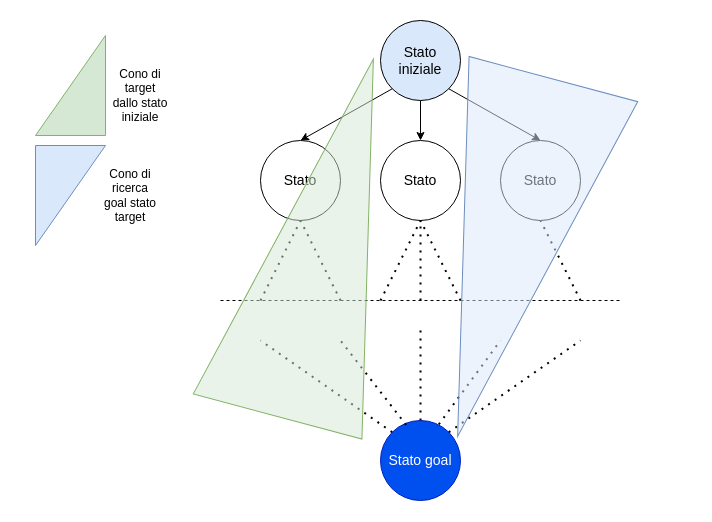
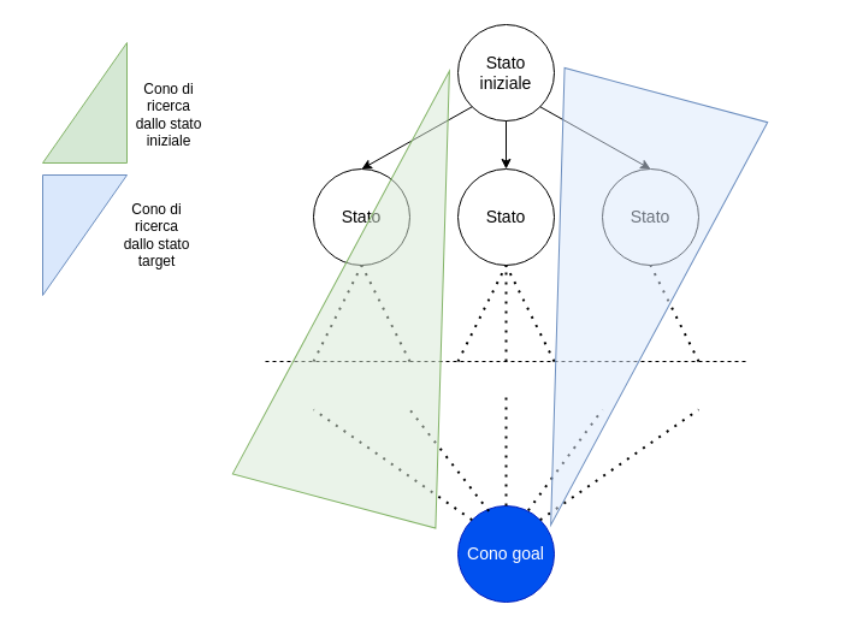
  <mxCell id="0" />
  <mxCell id="1" parent="0" />
- <mxCell id="2" value="&lt;font style=&quot;font-size: 14px;&quot;&gt;Stato goal&lt;/font&gt;" style="ellipse;whiteSpace=wrap;html=1;aspect=fixed;fillColor=#0050ef;fontColor=#ffffff;strokeColor=#001DBC;" parent="1" vertex="1"><mxGeometry x="380" y="420" width="80" height="80" as="geometry" /></mxCell>
- <mxCell id="3" value="&lt;font style=&quot;font-size: 14px;&quot;&gt;Stato iniziale&lt;/font&gt;" style="ellipse;whiteSpace=wrap;html=1;aspect=fixed;fillColor=#dae8fc;" parent="1" vertex="1"><mxGeometry x="380" y="20" width="80" height="80" as="geometry" /></mxCell>
+ <mxCell id="2" value="&lt;font style=&quot;font-size: 14px;&quot;&gt;Cono goal&lt;/font&gt;" style="ellipse;whiteSpace=wrap;html=1;aspect=fixed;fillColor=#0050ef;fontColor=#ffffff;strokeColor=#001DBC;" parent="1" vertex="1"><mxGeometry x="380" y="420" width="80" height="80" as="geometry" /></mxCell>
+ <mxCell id="3" value="&lt;font style=&quot;font-size: 14px;&quot;&gt;Stato iniziale&lt;/font&gt;" style="ellipse;whiteSpace=wrap;html=1;aspect=fixed;" parent="1" vertex="1"><mxGeometry x="380" y="20" width="80" height="80" as="geometry" /></mxCell>
  <mxCell id="4" value="" style="endArrow=classic;html=1;rounded=0;exitX=0;exitY=1;exitDx=0;exitDy=0;entryX=0.5;entryY=0;entryDx=0;entryDy=0;" parent="1" edge="1" target="5" source="3"><mxGeometry width="50" height="50" relative="1" as="geometry"><mxPoint x="60" y="100" as="sourcePoint" /><mxPoint x="140" y="100" as="targetPoint" /></mxGeometry></mxCell>
  <mxCell id="5" value="&lt;font style=&quot;font-size: 14px;&quot;&gt;Stato&lt;/font&gt;" style="ellipse;whiteSpace=wrap;html=1;aspect=fixed;" vertex="1" parent="1"><mxGeometry x="260" y="140" width="80" height="80" as="geometry" /></mxCell>
  <mxCell id="6" value="&lt;font style=&quot;font-size: 14px;&quot;&gt;Stato&lt;/font&gt;" style="ellipse;whiteSpace=wrap;html=1;aspect=fixed;" vertex="1" parent="1"><mxGeometry x="380" y="140" width="80" height="80" as="geometry" /></mxCell>
  <mxCell id="7" value="&lt;font style=&quot;font-size: 14px;&quot;&gt;Stato&lt;/font&gt;" style="ellipse;whiteSpace=wrap;html=1;aspect=fixed;" vertex="1" parent="1"><mxGeometry x="500" y="140" width="80" height="80" as="geometry" /></mxCell>
  <mxCell id="8" value="" style="endArrow=none;dashed=1;html=1;dashPattern=1 3;strokeWidth=2;rounded=0;" edge="1" parent="1"><mxGeometry width="50" height="50" relative="1" as="geometry"><mxPoint x="260" y="300" as="sourcePoint" /><mxPoint x="300" y="220" as="targetPoint" /></mxGeometry></mxCell>
  <mxCell id="9" value="" style="endArrow=none;dashed=1;html=1;dashPattern=1 3;strokeWidth=2;rounded=0;entryX=0.5;entryY=1;entryDx=0;entryDy=0;" edge="1" parent="1" target="6"><mxGeometry width="50" height="50" relative="1" as="geometry"><mxPoint x="420" y="300" as="sourcePoint" /><mxPoint x="310" y="230" as="targetPoint" /></mxGeometry></mxCell>
  <mxCell id="10" value="" style="endArrow=none;dashed=1;html=1;dashPattern=1 3;strokeWidth=2;rounded=0;entryX=0.5;entryY=1;entryDx=0;entryDy=0;" edge="1" parent="1" target="7"><mxGeometry width="50" height="50" relative="1" as="geometry"><mxPoint x="580" y="300" as="sourcePoint" /><mxPoint x="430" y="230" as="targetPoint" /></mxGeometry></mxCell>
  <mxCell id="11" value="" style="endArrow=none;dashed=1;html=1;rounded=0;" edge="1" parent="1"><mxGeometry width="50" height="50" relative="1" as="geometry"><mxPoint x="220" y="300" as="sourcePoint" /><mxPoint x="620" y="300" as="targetPoint" /></mxGeometry></mxCell>
  <mxCell id="12" value="" style="endArrow=none;dashed=1;html=1;dashPattern=1 3;strokeWidth=2;rounded=0;exitX=0;exitY=0;exitDx=0;exitDy=0;" edge="1" parent="1" source="2"><mxGeometry width="50" height="50" relative="1" as="geometry"><mxPoint x="380" y="390" as="sourcePoint" /><mxPoint x="260" y="340" as="targetPoint" /></mxGeometry></mxCell>
  <mxCell id="13" value="" style="endArrow=none;dashed=1;html=1;dashPattern=1 3;strokeWidth=2;rounded=0;exitX=0.5;exitY=0;exitDx=0;exitDy=0;" edge="1" parent="1" source="2"><mxGeometry width="50" height="50" relative="1" as="geometry"><mxPoint x="402" y="442" as="sourcePoint" /><mxPoint x="420" y="330" as="targetPoint" /></mxGeometry></mxCell>
  <mxCell id="14" value="" style="endArrow=none;dashed=1;html=1;dashPattern=1 3;strokeWidth=2;rounded=0;exitX=1;exitY=0;exitDx=0;exitDy=0;" edge="1" parent="1" source="2"><mxGeometry width="50" height="50" relative="1" as="geometry"><mxPoint x="430" y="430" as="sourcePoint" /><mxPoint x="580" y="340" as="targetPoint" /></mxGeometry></mxCell>
  <mxCell id="15" value="" style="endArrow=none;dashed=1;html=1;dashPattern=1 3;strokeWidth=2;rounded=0;exitX=0.321;exitY=0.056;exitDx=0;exitDy=0;exitPerimeter=0;" edge="1" parent="1" source="2"><mxGeometry width="50" height="50" relative="1" as="geometry"><mxPoint x="402" y="442" as="sourcePoint" /><mxPoint x="340" y="340" as="targetPoint" /></mxGeometry></mxCell>
  <mxCell id="16" value="" style="endArrow=none;dashed=1;html=1;dashPattern=1 3;strokeWidth=2;rounded=0;exitX=0.729;exitY=0.048;exitDx=0;exitDy=0;exitPerimeter=0;" edge="1" parent="1" source="2"><mxGeometry width="50" height="50" relative="1" as="geometry"><mxPoint x="416" y="434" as="sourcePoint" /><mxPoint x="500" y="340" as="targetPoint" /></mxGeometry></mxCell>
  <mxCell id="17" value="" style="endArrow=none;dashed=1;html=1;dashPattern=1 3;strokeWidth=2;rounded=0;entryX=0.5;entryY=1;entryDx=0;entryDy=0;" edge="1" parent="1" target="5"><mxGeometry width="50" height="50" relative="1" as="geometry"><mxPoint x="340" y="300" as="sourcePoint" /><mxPoint x="310" y="230" as="targetPoint" /></mxGeometry></mxCell>
  <mxCell id="18" value="" style="endArrow=none;dashed=1;html=1;dashPattern=1 3;strokeWidth=2;rounded=0;entryX=0.5;entryY=1;entryDx=0;entryDy=0;" edge="1" parent="1" target="6"><mxGeometry width="50" height="50" relative="1" as="geometry"><mxPoint x="380" y="300" as="sourcePoint" /><mxPoint x="320" y="240" as="targetPoint" /></mxGeometry></mxCell>
  <mxCell id="19" value="" style="endArrow=none;dashed=1;html=1;dashPattern=1 3;strokeWidth=2;rounded=0;entryX=0.5;entryY=1;entryDx=0;entryDy=0;" edge="1" parent="1" target="6"><mxGeometry width="50" height="50" relative="1" as="geometry"><mxPoint x="460" y="300" as="sourcePoint" /><mxPoint x="430" y="230" as="targetPoint" /></mxGeometry></mxCell>
  <mxCell id="20" value="" style="endArrow=classic;html=1;rounded=0;exitX=0.5;exitY=1;exitDx=0;exitDy=0;entryX=0.5;entryY=0;entryDx=0;entryDy=0;" edge="1" parent="1" source="3" target="6"><mxGeometry width="50" height="50" relative="1" as="geometry"><mxPoint x="402" y="98" as="sourcePoint" /><mxPoint x="310" y="150" as="targetPoint" /></mxGeometry></mxCell>
  <mxCell id="21" value="" style="endArrow=classic;html=1;rounded=0;exitX=1;exitY=1;exitDx=0;exitDy=0;entryX=0.5;entryY=0;entryDx=0;entryDy=0;" edge="1" parent="1" source="3" target="7"><mxGeometry width="50" height="50" relative="1" as="geometry"><mxPoint x="430" y="110" as="sourcePoint" /><mxPoint x="430" y="150" as="targetPoint" /></mxGeometry></mxCell>
  <mxCell id="22" value="" style="verticalLabelPosition=bottom;verticalAlign=top;html=1;shape=mxgraph.basic.orthogonal_triangle;rotation=90;fillColor=#dae8fc;shadow=0;strokeColor=#6c8ebf;" vertex="1" parent="1"><mxGeometry y="160" width="100" height="70" as="geometry" x="20" /></mxCell>
  <mxCell id="23" value="" style="verticalLabelPosition=bottom;verticalAlign=top;html=1;shape=mxgraph.basic.orthogonal_triangle;rotation=-90;fillColor=#d5e8d4;strokeColor=#82b366;" vertex="1" parent="1"><mxGeometry y="50" width="100" height="70" as="geometry" x="20" /></mxCell>
- <mxCell id="24" value="Cono di target dallo stato iniziale" style="text;html=1;strokeColor=none;fillColor=none;align=center;verticalAlign=middle;whiteSpace=wrap;rounded=0;" vertex="1" parent="1"><mxGeometry x="110" y="80" width="60" height="30" as="geometry" /></mxCell>
- <mxCell id="25" value="Cono di ricerca goal stato target" style="text;html=1;strokeColor=none;fillColor=none;align=center;verticalAlign=middle;whiteSpace=wrap;rounded=0;" vertex="1" parent="1"><mxGeometry x="100" y="180" width="60" height="30" as="geometry" /></mxCell>
+ <mxCell id="24" value="Cono di ricerca dallo stato iniziale" style="text;html=1;strokeColor=none;fillColor=none;align=center;verticalAlign=middle;whiteSpace=wrap;rounded=0;" vertex="1" parent="1"><mxGeometry x="110" y="80" width="60" height="30" as="geometry" /></mxCell>
+ <mxCell id="25" value="Cono di ricerca dallo stato target" style="text;html=1;strokeColor=none;fillColor=none;align=center;verticalAlign=middle;whiteSpace=wrap;rounded=0;" vertex="1" parent="1"><mxGeometry x="100" y="180" width="60" height="30" as="geometry" /></mxCell>
  <mxCell id="26" value="" style="triangle;whiteSpace=wrap;html=1;rotation=105;fillColor=#dae8fc;strokeColor=#6c8ebf;fillOpacity=50;" vertex="1" parent="1"><mxGeometry x="320" y="170" width="370" height="174.55" as="geometry" /></mxCell>
  <mxCell id="27" value="" style="triangle;whiteSpace=wrap;html=1;rotation=-75;fillColor=#d5e8d4;strokeColor=#82b366;fillOpacity=50;" vertex="1" parent="1"><mxGeometry x="140" y="150" width="370" height="174.55" as="geometry" /></mxCell>
